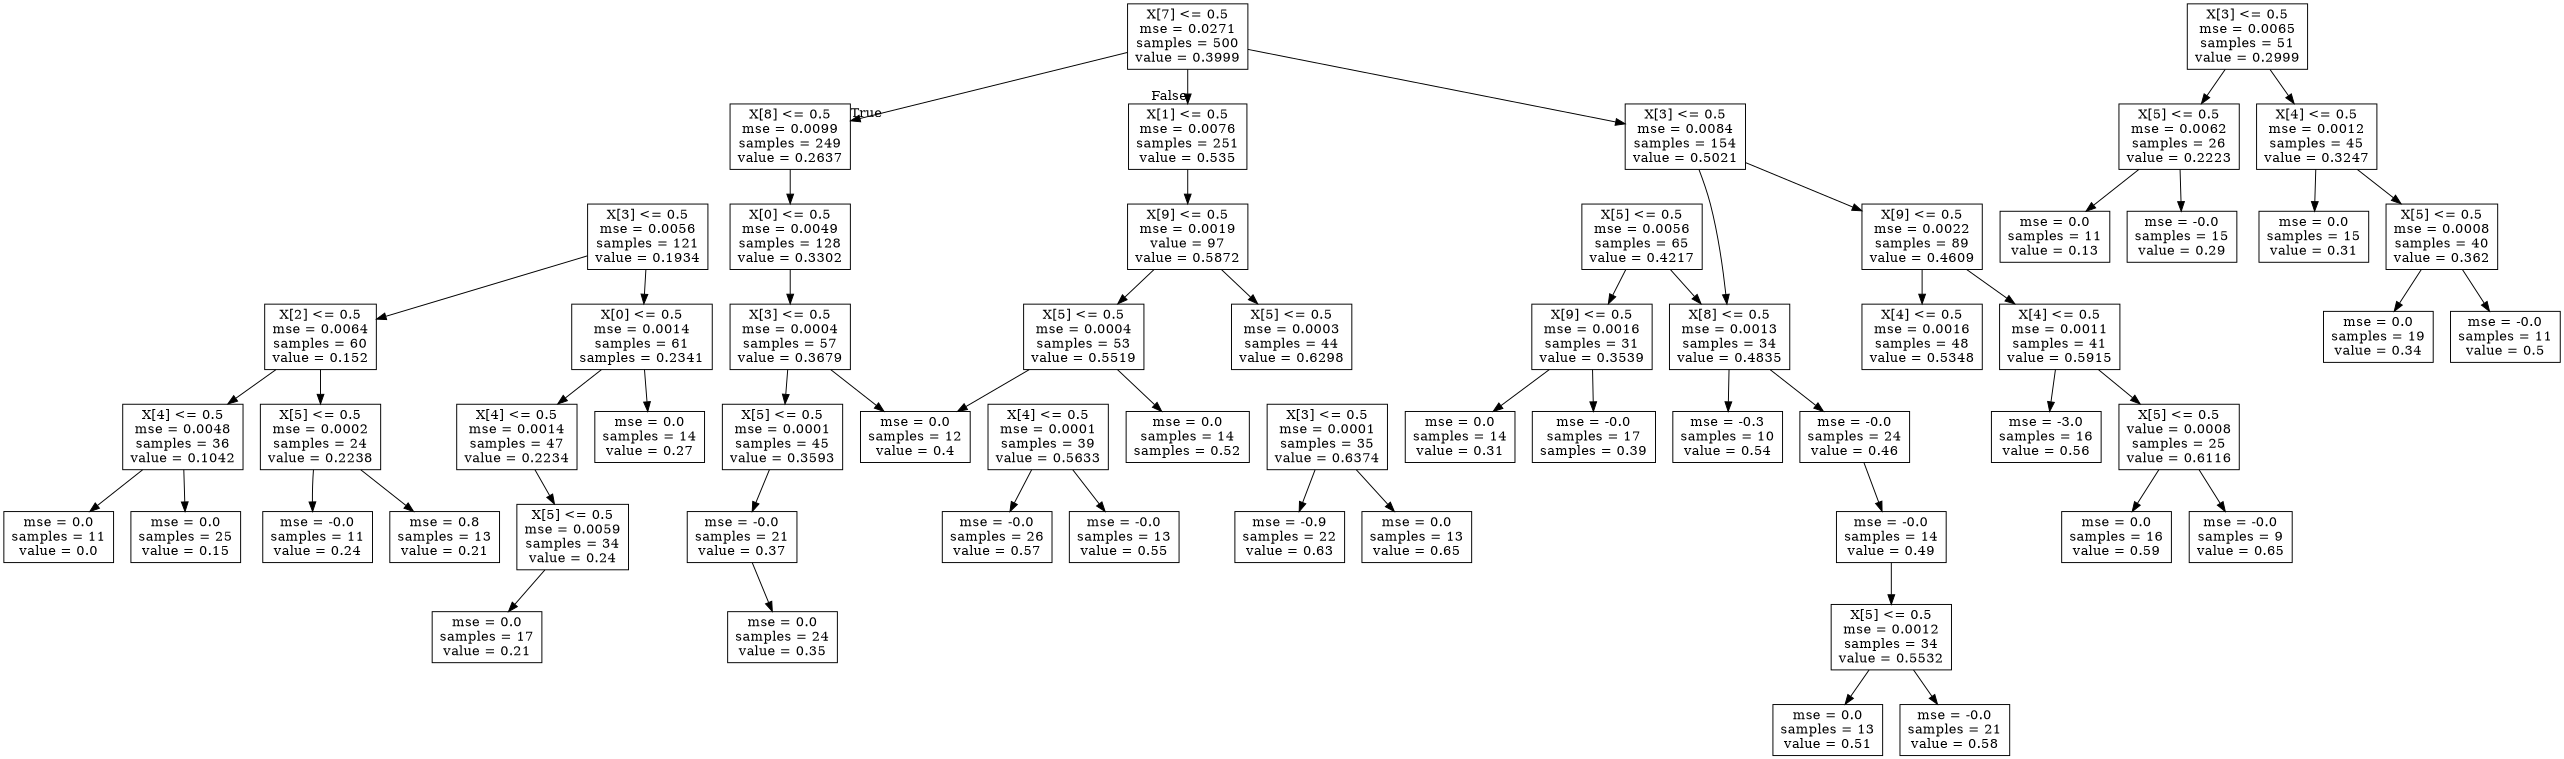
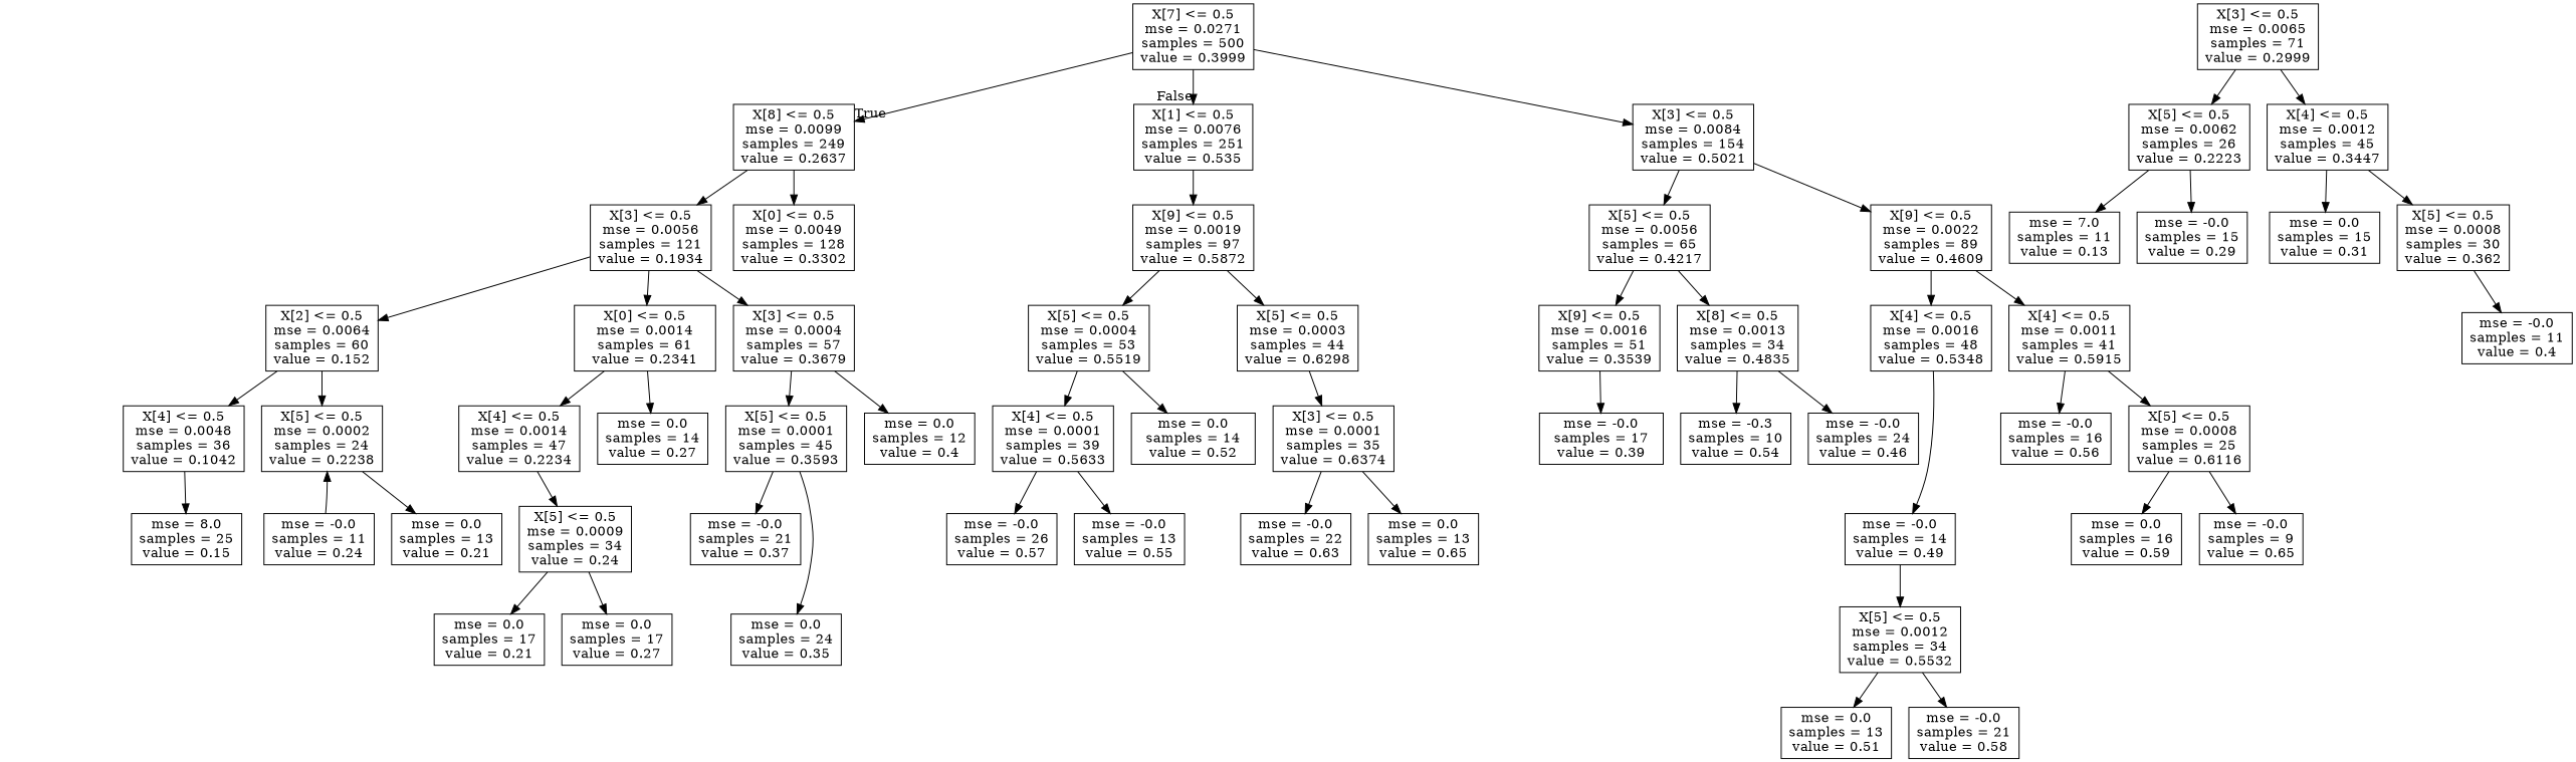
  digraph {
    fontname="DejaVu Serif"
    node [fontname="DejaVu Serif" shape=box]
    edge [fontname="DejaVu Serif"]
    n1 [label="X[7] <= 0.5\nmse = 0.0271\nsamples = 500\nvalue = 0.3999"]
    n2 [label="X[8] <= 0.5\nmse = 0.0099\nsamples = 249\nvalue = 0.2637"]
    n3 [label="X[1] <= 0.5\nmse = 0.0076\nsamples = 251\nvalue = 0.535"]
    n4 [label="X[3] <= 0.5\nmse = 0.0084\nsamples = 154\nvalue = 0.5021"]
    n5 [label="X[3] <= 0.5\nmse = 0.0056\nsamples = 121\nvalue = 0.1934"]
    n6 [label="X[0] <= 0.5\nmse = 0.0049\nsamples = 128\nvalue = 0.3302"]
-   n7 [label="X[9] <= 0.5\nmse = 0.0019\nvalue = 97\nvalue = 0.5872"]
+   n7 [label="X[9] <= 0.5\nmse = 0.0019\nsamples = 97\nvalue = 0.5872"]
    n8 [label="X[2] <= 0.5\nmse = 0.0064\nsamples = 60\nvalue = 0.152"]
-   n9 [label="X[0] <= 0.5\nmse = 0.0014\nsamples = 61\nsamples = 0.2341"]
+   n9 [label="X[0] <= 0.5\nmse = 0.0014\nsamples = 61\nvalue = 0.2341"]
    n10 [label="X[3] <= 0.5\nmse = 0.0004\nsamples = 57\nvalue = 0.3679"]
    n11 [label="X[4] <= 0.5\nmse = 0.0048\nsamples = 36\nvalue = 0.1042"]
    n12 [label="X[5] <= 0.5\nmse = 0.0002\nsamples = 24\nvalue = 0.2238"]
    n13 [label="X[4] <= 0.5\nmse = 0.0014\nsamples = 47\nvalue = 0.2234"]
    n14 [label="mse = 0.0\nsamples = 14\nvalue = 0.27"]
-   n15 [label="mse = 0.0\nsamples = 11\nvalue = 0.0"]
-   n16 [label="mse = 0.0\nsamples = 25\nvalue = 0.15"]
+   n16 [label="mse = 8.0\nsamples = 25\nvalue = 0.15"]
    n17 [label="mse = -0.0\nsamples = 11\nvalue = 0.24"]
-   n18 [label="mse = 0.8\nsamples = 13\nvalue = 0.21"]
-   n19 [label="X[5] <= 0.5\nmse = 0.0059\nsamples = 34\nvalue = 0.24"]
+   n18 [label="mse = 0.0\nsamples = 13\nvalue = 0.21"]
+   n19 [label="X[5] <= 0.5\nmse = 0.0009\nsamples = 34\nvalue = 0.24"]
    n20 [label="mse = 0.0\nsamples = 17\nvalue = 0.21"]
-   n22 [label="X[3] <= 0.5\nmse = 0.0065\nsamples = 51\nvalue = 0.2999"]
+   n21 [label="mse = 0.0\nsamples = 17\nvalue = 0.27"]
+   n22 [label="X[3] <= 0.5\nmse = 0.0065\nsamples = 71\nvalue = 0.2999"]
    n23 [label="X[5] <= 0.5\nmse = 0.0062\nsamples = 26\nvalue = 0.2223"]
-   n24 [label="X[4] <= 0.5\nmse = 0.0012\nsamples = 45\nvalue = 0.3247"]
+   n24 [label="X[4] <= 0.5\nmse = 0.0012\nsamples = 45\nvalue = 0.3447"]
    n25 [label="X[5] <= 0.5\nmse = 0.0001\nsamples = 45\nvalue = 0.3593"]
    n26 [label="mse = 0.0\nsamples = 12\nvalue = 0.4"]
-   n27 [label="mse = 0.0\nsamples = 11\nvalue = 0.13"]
+   n27 [label="mse = 7.0\nsamples = 11\nvalue = 0.13"]
    n28 [label="mse = -0.0\nsamples = 15\nvalue = 0.29"]
    n29 [label="mse = 0.0\nsamples = 15\nvalue = 0.31"]
-   n30 [label="X[5] <= 0.5\nmse = 0.0008\nsamples = 40\nvalue = 0.362"]
-   n31 [label="mse = 0.0\nsamples = 19\nvalue = 0.34"]
-   n32 [label="mse = -0.0\nsamples = 11\nvalue = 0.5"]
+   n30 [label="X[5] <= 0.5\nmse = 0.0008\nsamples = 30\nvalue = 0.362"]
+   n32 [label="mse = -0.0\nsamples = 11\nvalue = 0.4"]
    n33 [label="mse = -0.0\nsamples = 21\nvalue = 0.37"]
    n34 [label="mse = 0.0\nsamples = 24\nvalue = 0.35"]
    n35 [label="X[5] <= 0.5\nmse = 0.0056\nsamples = 65\nvalue = 0.4217"]
    n36 [label="X[9] <= 0.5\nmse = 0.0022\nsamples = 89\nvalue = 0.4609"]
    n37 [label="X[5] <= 0.5\nmse = 0.0004\nsamples = 53\nvalue = 0.5519"]
    n38 [label="X[5] <= 0.5\nmse = 0.0003\nsamples = 44\nvalue = 0.6298"]
-   n39 [label="X[9] <= 0.5\nmse = 0.0016\nsamples = 31\nvalue = 0.3539"]
+   n39 [label="X[9] <= 0.5\nmse = 0.0016\nsamples = 51\nvalue = 0.3539"]
    n40 [label="X[8] <= 0.5\nmse = 0.0013\nsamples = 34\nvalue = 0.4835"]
    n41 [label="X[4] <= 0.5\nmse = 0.0016\nsamples = 48\nvalue = 0.5348"]
    n42 [label="X[4] <= 0.5\nmse = 0.0011\nsamples = 41\nvalue = 0.5915"]
-   n43 [label="mse = 0.0\nsamples = 14\nvalue = 0.31"]
-   n44 [label="mse = -0.0\nsamples = 17\nsamples = 0.39"]
+   n44 [label="mse = -0.0\nsamples = 17\nvalue = 0.39"]
    n45 [label="mse = -0.3\nsamples = 10\nvalue = 0.54"]
    n46 [label="mse = -0.0\nsamples = 24\nvalue = 0.46"]
    n47 [label="mse = -0.0\nsamples = 14\nvalue = 0.49"]
-   n48 [label="mse = -3.0\nsamples = 16\nvalue = 0.56"]
-   n49 [label="X[5] <= 0.5\nvalue = 0.0008\nsamples = 25\nvalue = 0.6116"]
+   n48 [label="mse = -0.0\nsamples = 16\nvalue = 0.56"]
+   n49 [label="X[5] <= 0.5\nmse = 0.0008\nsamples = 25\nvalue = 0.6116"]
    n50 [label="X[5] <= 0.5\nmse = 0.0012\nsamples = 34\nvalue = 0.5532"]
    n51 [label="mse = 0.0\nsamples = 13\nvalue = 0.51"]
    n52 [label="mse = -0.0\nsamples = 21\nvalue = 0.58"]
    n53 [label="mse = 0.0\nsamples = 16\nvalue = 0.59"]
    n54 [label="mse = -0.0\nsamples = 9\nvalue = 0.65"]
    n55 [label="X[4] <= 0.5\nmse = 0.0001\nsamples = 39\nvalue = 0.5633"]
-   n56 [label="mse = 0.0\nsamples = 14\nsamples = 0.52"]
+   n56 [label="mse = 0.0\nsamples = 14\nvalue = 0.52"]
    n57 [label="X[3] <= 0.5\nmse = 0.0001\nsamples = 35\nvalue = 0.6374"]
    n58 [label="mse = -0.0\nsamples = 26\nvalue = 0.57"]
    n59 [label="mse = -0.0\nsamples = 13\nvalue = 0.55"]
-   n60 [label="mse = -0.9\nsamples = 22\nvalue = 0.63"]
+   n60 [label="mse = -0.0\nsamples = 22\nvalue = 0.63"]
    n61 [label="mse = 0.0\nsamples = 13\nvalue = 0.65"]
    n1 -> n2 [headlabel=True labelangle=45 labeldistance=2.5]
    n1 -> n3 [headlabel=False labelangle=-45 labeldistance=2.5]
    n1 -> n4
+   n2 -> n5
    n2 -> n6
    n3 -> n7
-   n4 -> n40
+   n4 -> n35
    n4 -> n36
    n5 -> n8
    n5 -> n9
-   n6 -> n10
+   n5 -> n10
    n7 -> n37
    n7 -> n38
    n8 -> n11
    n8 -> n12
    n9 -> n13
    n9 -> n14
    n10 -> n25
    n10 -> n26
-   n11 -> n15
    n11 -> n16
-   n12 -> n17
+   n17 -> n12
    n12 -> n18
    n13 -> n19
    n19 -> n20
+   n19 -> n21
    n22 -> n23
    n22 -> n24
    n23 -> n27
    n23 -> n28
    n24 -> n29
    n24 -> n30
    n25 -> n33
-   n33 -> n34
-   n30 -> n31
+   n25 -> n34
    n30 -> n32
    n35 -> n39
    n35 -> n40
    n36 -> n41
    n36 -> n42
-   n37 -> n26
+   n37 -> n55
    n37 -> n56
-   n39 -> n43
+   n38 -> n57
    n39 -> n44
    n40 -> n45
    n40 -> n46
-   n46 -> n47
+   n41 -> n47
    n42 -> n48
    n42 -> n49
    n47 -> n50
    n49 -> n53
    n49 -> n54
    n50 -> n51
    n50 -> n52
    n55 -> n58
    n55 -> n59
    n57 -> n60
    n57 -> n61
  }
